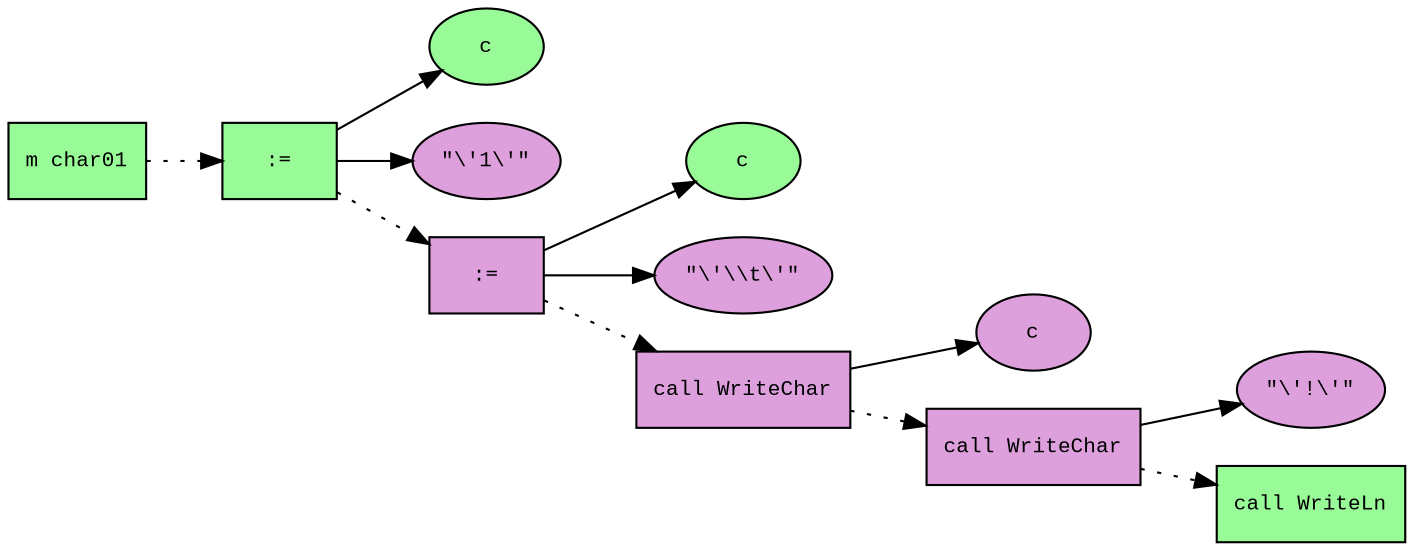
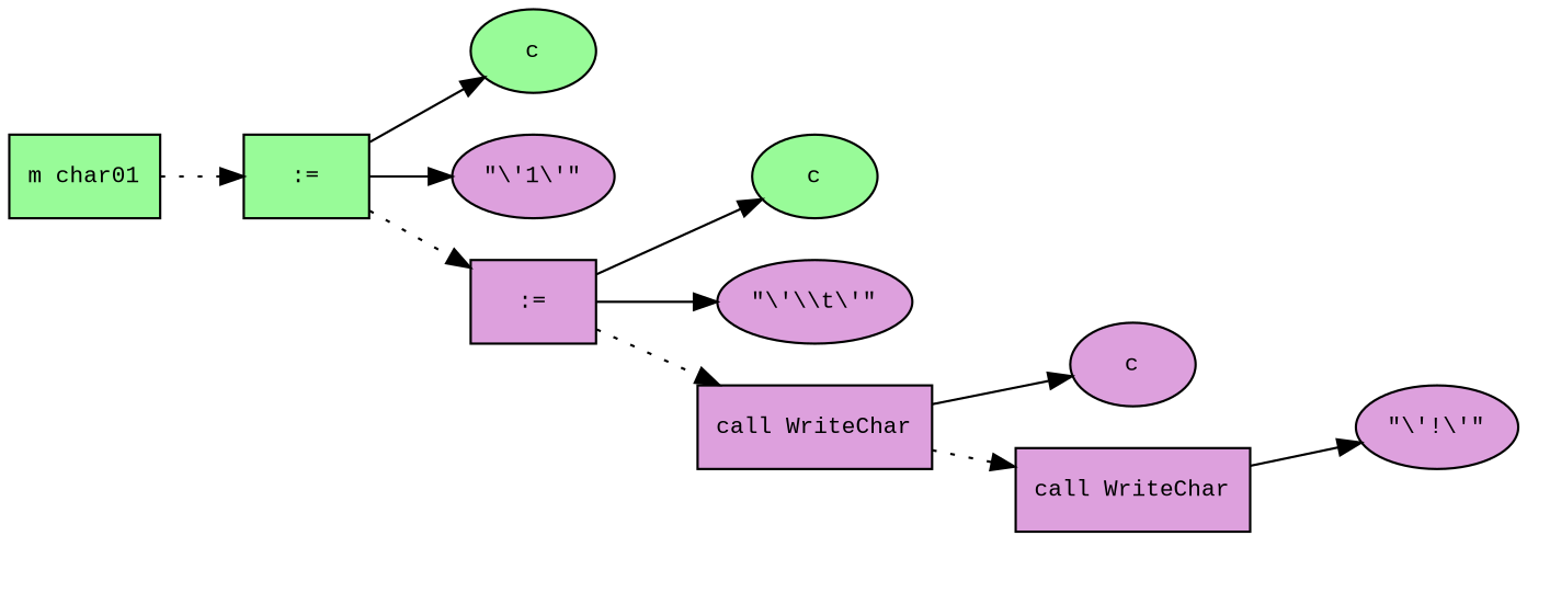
  digraph {
    fontname="Times New Roman"
    fontsize=10
    rankdir=LR
    node [fontname="Courier New" fontsize=10 shape=box style=filled fillcolor=plum]
    edge [fontname="Times New Roman" fontsize=10]
    n1 [label="m char01" fillcolor=palegreen]
    n2 [label=":=" fillcolor=palegreen]
    n3 [label=c shape=ellipse fillcolor=palegreen]
    n4 [label="\"\\\'1\\\'\"" shape=ellipse]
    n5 [label=":="]
    n6 [label=c shape=ellipse fillcolor=palegreen]
    n7 [label="\"\\\'\\\\t\\\'\"" shape=ellipse]
    n8 [label="call WriteChar"]
    n9 [label=c shape=ellipse]
    n10 [label="call WriteChar"]
    n11 [label="\"\\\'!\\\'\"" shape=ellipse]
-   n12 [label="call WriteLn" fillcolor=palegreen]
    n1 -> n2 [style=dotted]
    n2 -> n3
    n2 -> n4
    n2 -> n5 [style=dotted]
    n5 -> n6
    n5 -> n7
    n5 -> n8 [style=dotted]
    n8 -> n9
    n8 -> n10 [style=dotted]
    n10 -> n11
-   n10 -> n12 [style=dotted]
  }
